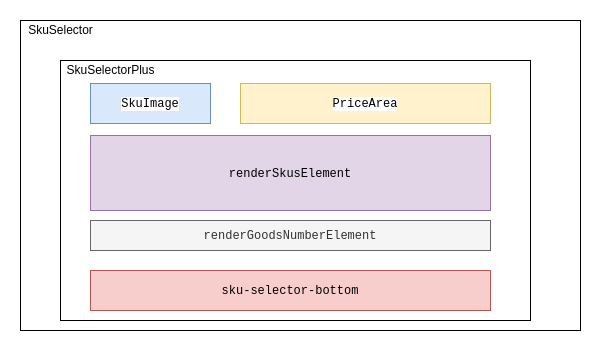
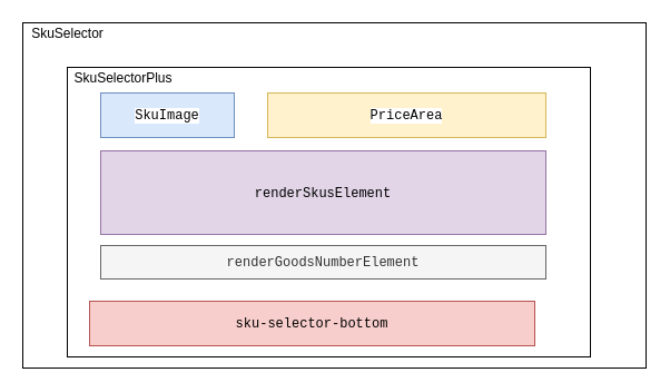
  <mxCell id="0" />
  <mxCell id="1" parent="0" />
  <mxCell id="2" value="" style="rounded=0;whiteSpace=wrap;html=1;" vertex="1" parent="1"><mxGeometry x="20" y="20" width="560" height="310" as="geometry" /></mxCell>
  <mxCell id="3" value="SkuSelector&lt;br&gt;" style="text;html=1;resizable=0;autosize=1;align=center;verticalAlign=middle;points=[];fillColor=none;strokeColor=none;rounded=0;" vertex="1" parent="1"><mxGeometry x="20" y="20" width="80" height="20" as="geometry" /></mxCell>
  <mxCell id="4" value="" style="rounded=0;whiteSpace=wrap;html=1;" vertex="1" parent="1"><mxGeometry x="60" y="60" width="470" height="260" as="geometry" /></mxCell>
  <mxCell id="5" value="SkuSelectorPlus" style="text;html=1;resizable=0;autosize=1;align=center;verticalAlign=middle;points=[];fillColor=none;strokeColor=none;rounded=0;" vertex="1" parent="1"><mxGeometry x="60" y="60" width="100" height="20" as="geometry" /></mxCell>
  <mxCell id="6" value="&lt;div style=&quot;line-height: 18px&quot;&gt;&lt;span style=&quot;font-family: &amp;#34;menlo&amp;#34; , &amp;#34;monaco&amp;#34; , &amp;#34;courier new&amp;#34; , monospace ; white-space: pre ; background-color: rgb(255 , 255 , 255)&quot;&gt;SkuImage&lt;/span&gt;&lt;br&gt;&lt;/div&gt;" style="rounded=0;whiteSpace=wrap;html=1;fillColor=#dae8fc;strokeColor=#6c8ebf;" vertex="1" parent="1"><mxGeometry x="90" y="83" width="120" height="40" as="geometry" /></mxCell>
  <mxCell id="7" value="&lt;div style=&quot;line-height: 18px&quot;&gt;&lt;span style=&quot;font-family: &amp;#34;menlo&amp;#34; , &amp;#34;monaco&amp;#34; , &amp;#34;courier new&amp;#34; , monospace ; white-space: pre ; background-color: rgb(255 , 255 , 255)&quot;&gt;PriceArea&lt;/span&gt;&lt;br&gt;&lt;/div&gt;" style="rounded=0;whiteSpace=wrap;html=1;fillColor=#fff2cc;strokeColor=#d6b656;" vertex="1" parent="1"><mxGeometry x="240" y="83" width="250" height="40" as="geometry" /></mxCell>
  <mxCell id="8" value="&lt;div style=&quot;line-height: 18px&quot;&gt;&lt;font face=&quot;menlo, monaco, courier new, monospace&quot;&gt;&lt;span style=&quot;white-space: pre&quot;&gt;renderSkusElement&lt;/span&gt;&lt;/font&gt;&lt;br&gt;&lt;/div&gt;" style="rounded=0;whiteSpace=wrap;html=1;fillColor=#e1d5e7;strokeColor=#9673a6;" vertex="1" parent="1"><mxGeometry x="90" y="135" width="400" height="75" as="geometry" /></mxCell>
  <mxCell id="9" value="&lt;div style=&quot;line-height: 18px&quot;&gt;&lt;font face=&quot;menlo, monaco, courier new, monospace&quot;&gt;&lt;span style=&quot;white-space: pre&quot;&gt;renderGoodsNumberElement&lt;/span&gt;&lt;/font&gt;&lt;br&gt;&lt;/div&gt;" style="rounded=0;whiteSpace=wrap;html=1;fillColor=#f5f5f5;strokeColor=#666666;fontColor=#333333;" vertex="1" parent="1"><mxGeometry x="90" y="220" width="400" height="30" as="geometry" /></mxCell>
- <mxCell id="10" value="&lt;div style=&quot;line-height: 18px&quot;&gt;&lt;font face=&quot;menlo, monaco, courier new, monospace&quot;&gt;&lt;span style=&quot;white-space: pre&quot;&gt;sku-selector-bottom&lt;/span&gt;&lt;/font&gt;&lt;br&gt;&lt;/div&gt;" style="rounded=0;whiteSpace=wrap;html=1;fillColor=#f8cecc;strokeColor=#b85450;" vertex="1" parent="1"><mxGeometry x="90" y="270" width="400" height="40" as="geometry" /></mxCell>
+ <mxCell id="10" value="&lt;div style=&quot;line-height: 18px&quot;&gt;&lt;font face=&quot;menlo, monaco, courier new, monospace&quot;&gt;&lt;span style=&quot;white-space: pre&quot;&gt;sku-selector-bottom&lt;/span&gt;&lt;/font&gt;&lt;br&gt;&lt;/div&gt;" style="rounded=0;whiteSpace=wrap;html=1;fillColor=#f8cecc;strokeColor=#b85450;" vertex="1" parent="1"><mxGeometry x="80" y="270" width="400" height="40" as="geometry" /></mxCell>
